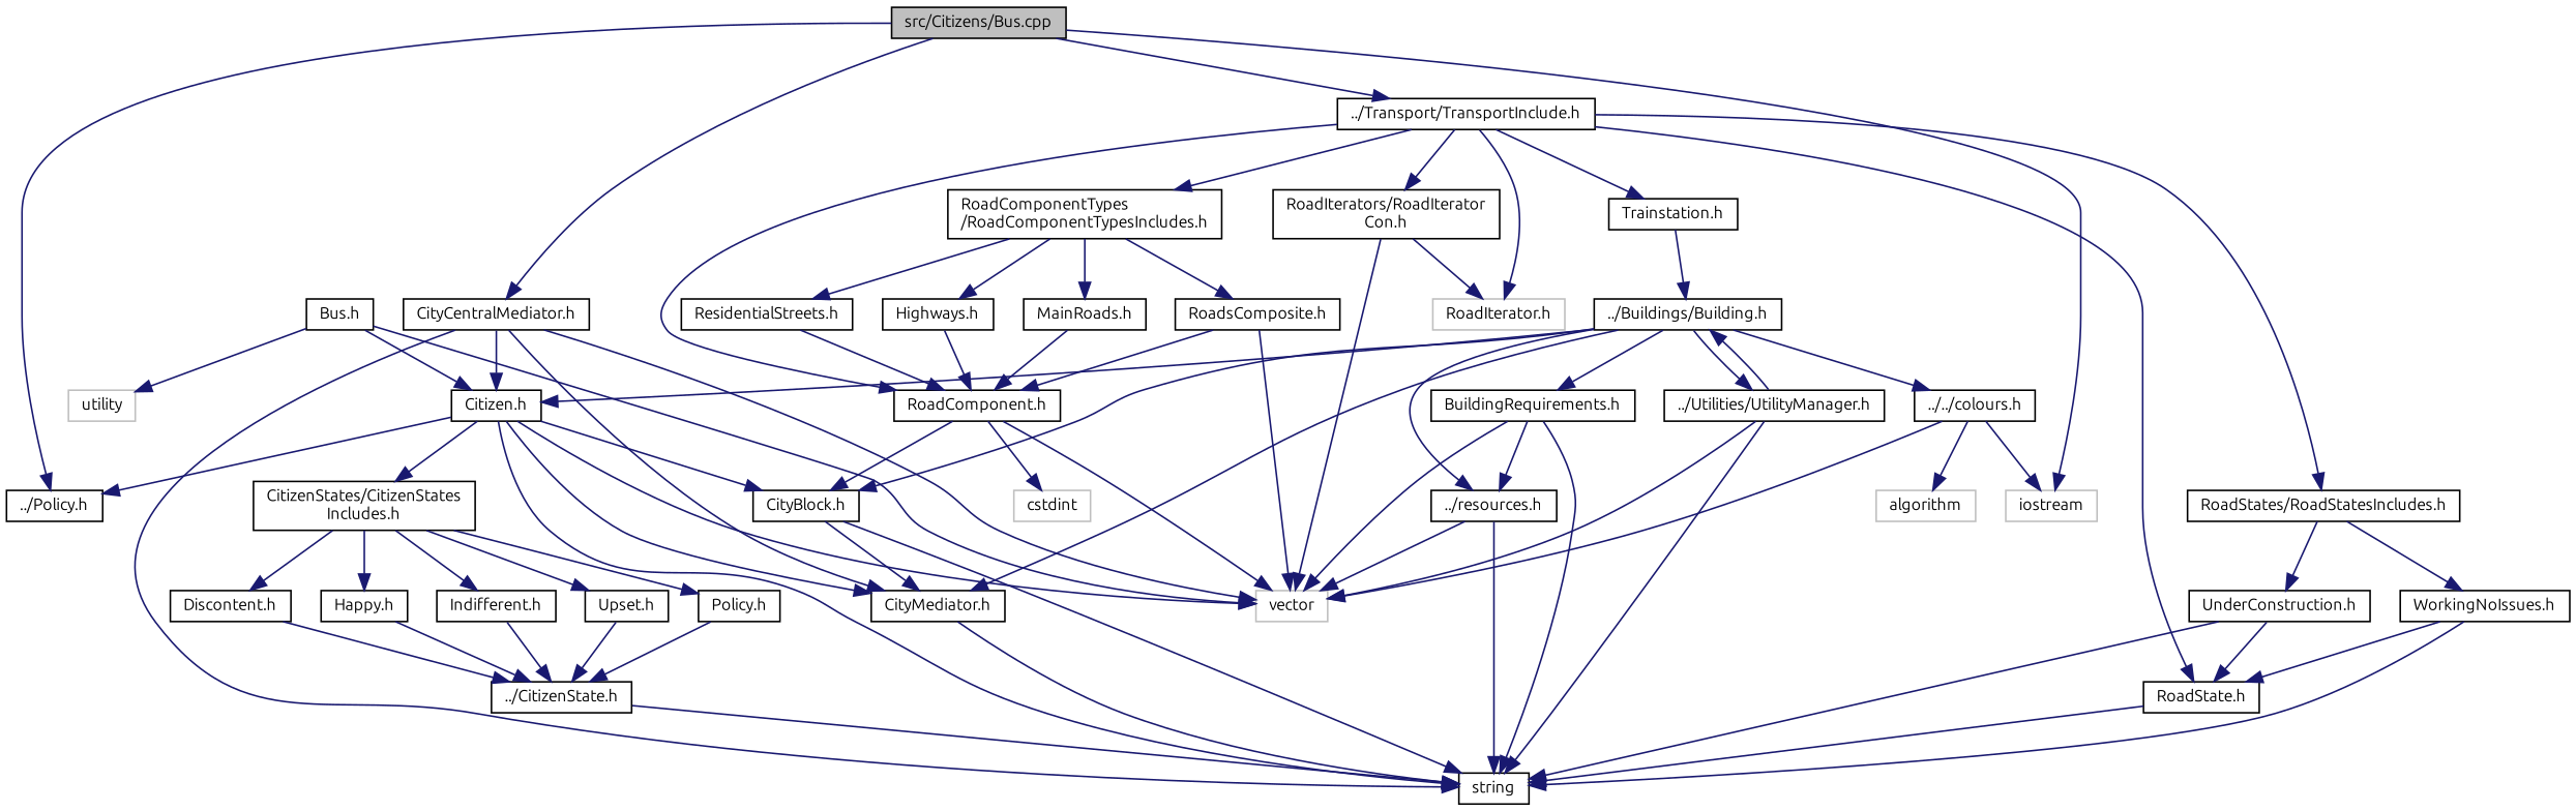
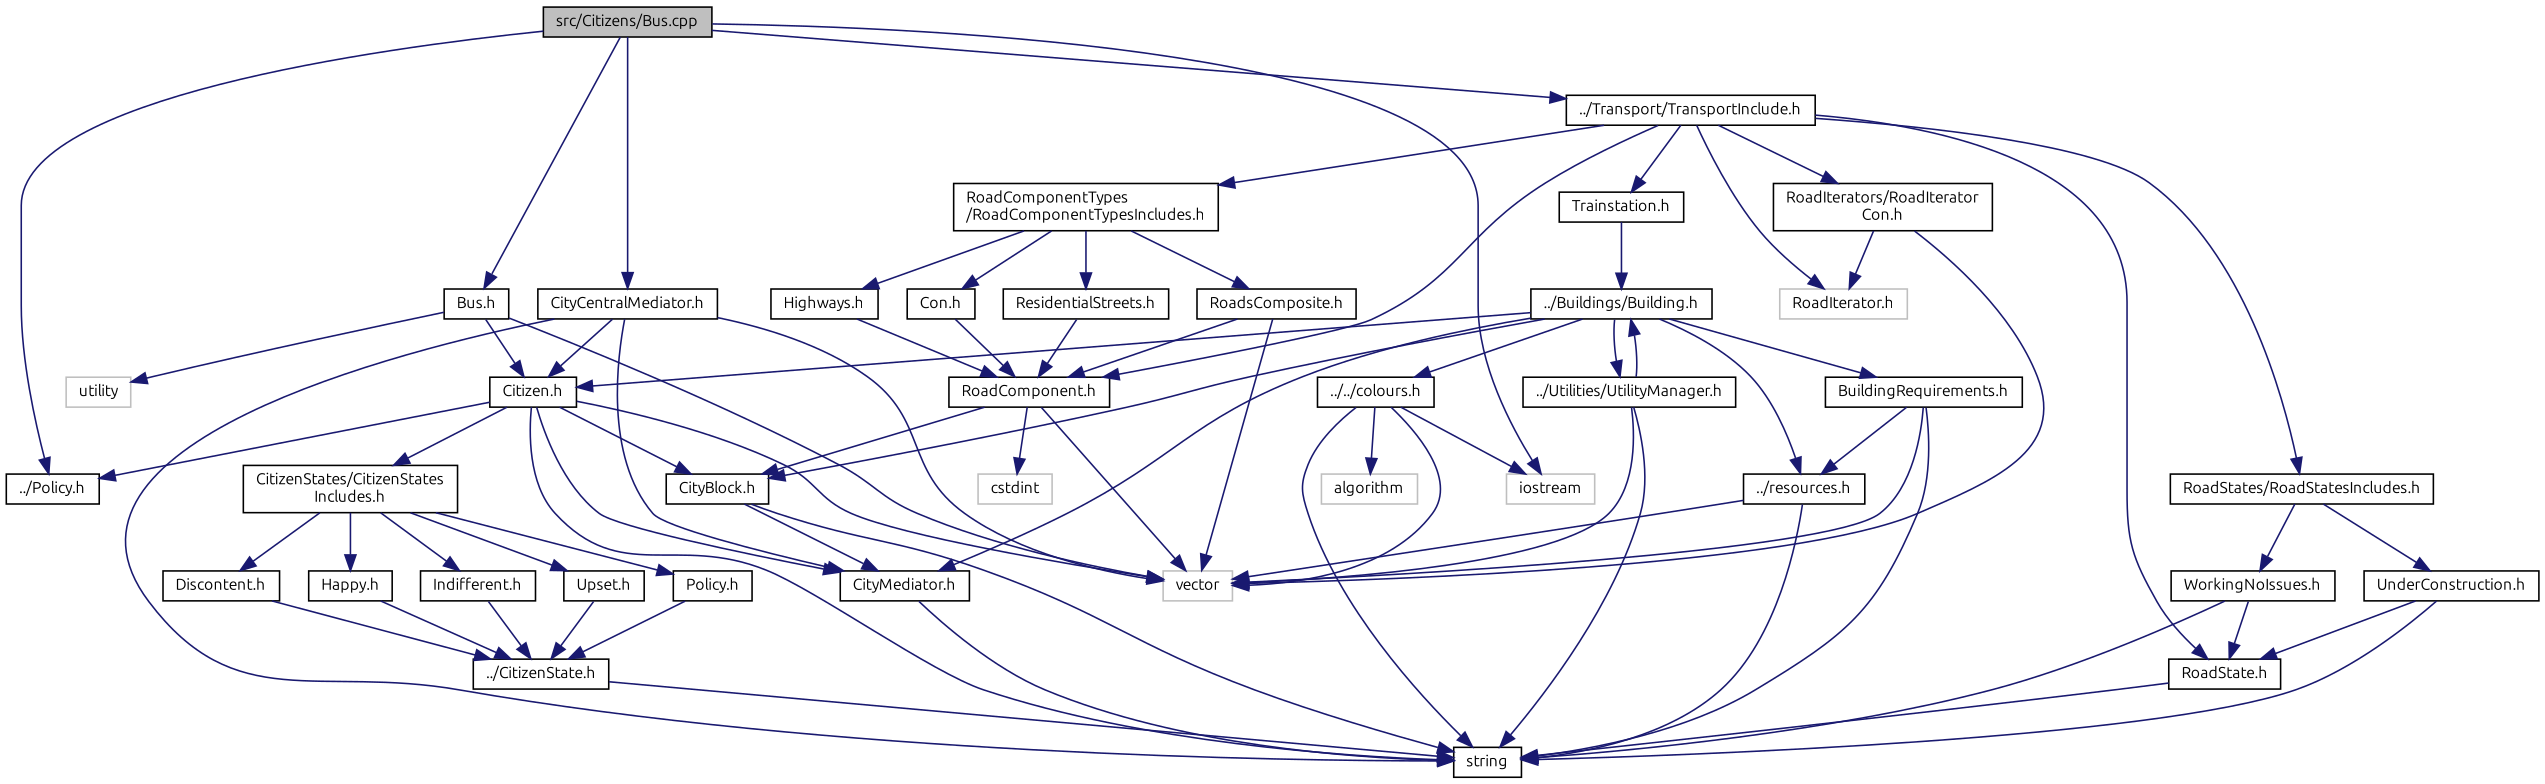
  digraph {
    fontname=Ubuntu
    node [color=black fillcolor=white fontname=Ubuntu fontsize=10 shape=record style=filled]
    edge [color=midnightblue fontname=Ubuntu fontsize=10 labelfontname=Helvetica labelfontsize=10 style=solid]
    n1 [fillcolor=grey75 fontcolor=black height=0.2 label="src/Citizens/Bus.cpp" width=0.4]
    n2 [height=0.2 label="Bus.h" width=0.4]
    n3 [height=0.2 label="../Policy.h" width=0.4]
    n4 [height=0.2 label="CityCentralMediator.h" width=0.4]
    n5 [height=0.2 label="../Transport/TransportInclude.h" width=0.4]
    n6 [color=grey75 height=0.2 label=iostream width=0.4]
    n7 [color=grey75 height=0.2 label=vector width=0.4]
    n8 [color=grey75 height=0.2 label=utility width=0.4]
    n9 [height=0.2 label="Citizen.h" width=0.4]
    n10 [height=0.2 label=string width=0.4]
    n11 [height=0.2 label="CityMediator.h" width=0.4]
    n12 [height=0.2 label="RoadComponent.h" width=0.4]
    n13 [height=0.2 label="RoadComponentTypes\l/RoadComponentTypesIncludes.h" width=0.4]
    n14 [color=grey75 height=0.2 label="RoadIterator.h" width=0.4]
    n15 [height=0.2 label="RoadIterators/RoadIterator\lCon.h" width=0.4]
    n16 [height=0.2 label="RoadState.h" width=0.4]
    n17 [height=0.2 label="RoadStates/RoadStatesIncludes.h" width=0.4]
    n18 [height=0.2 label="Trainstation.h" width=0.4]
    n19 [height=0.2 label="CitizenStates/CitizenStates\lIncludes.h" width=0.4]
    n20 [height=0.2 label="CityBlock.h" width=0.4]
    n21 [height=0.2 label="Policy.h" width=0.4]
    n22 [height=0.2 label="Discontent.h" width=0.4]
    n23 [height=0.2 label="Happy.h" width=0.4]
    n24 [height=0.2 label="Indifferent.h" width=0.4]
    n25 [height=0.2 label="Upset.h" width=0.4]
    n26 [height=0.2 label="../CitizenState.h" width=0.4]
    n27 [color=grey75 height=0.2 label=cstdint width=0.4]
    n28 [height=0.2 label="Highways.h" width=0.4]
-   n29 [height=0.2 label="MainRoads.h" width=0.4]
+   n29 [height=0.2 label="Con.h" width=0.4]
    n30 [height=0.2 label="ResidentialStreets.h" width=0.4]
    n31 [height=0.2 label="RoadsComposite.h" width=0.4]
    n32 [height=0.2 label="UnderConstruction.h" width=0.4]
    n33 [height=0.2 label="WorkingNoIssues.h" width=0.4]
    n34 [height=0.2 label="../Buildings/Building.h" width=0.4]
    n35 [height=0.2 label="../../colours.h" width=0.4]
    n36 [height=0.2 label="../Utilities/UtilityManager.h" width=0.4]
    n37 [height=0.2 label="../resources.h" width=0.4]
    n38 [height=0.2 label="BuildingRequirements.h" width=0.4]
    n39 [color=grey75 height=0.2 label=algorithm width=0.4]
+   n1 -> n2
    n1 -> n3
    n1 -> n4
    n1 -> n5
    n1 -> n6
    n2 -> n7
    n2 -> n8
    n2 -> n9
    n4 -> n7
    n4 -> n9
    n4 -> n10
    n4 -> n11
    n5 -> n12
    n5 -> n13
    n5 -> n14
    n5 -> n15
    n5 -> n16
    n5 -> n17
    n5 -> n18
    n9 -> n3
    n9 -> n7
    n9 -> n10
    n9 -> n11
    n9 -> n19
    n9 -> n20
    n11 -> n10
    n12 -> n7
    n12 -> n20
    n12 -> n27
    n13 -> n28
    n13 -> n29
    n13 -> n30
    n13 -> n31
    n15 -> n7
    n15 -> n14
    n16 -> n10
    n17 -> n32
    n17 -> n33
    n18 -> n34
    n19 -> n21
    n19 -> n22
    n19 -> n23
    n19 -> n24
    n19 -> n25
    n20 -> n10
    n20 -> n11
    n21 -> n26
    n22 -> n26
    n23 -> n26
    n24 -> n26
    n25 -> n26
    n26 -> n10
    n28 -> n12
    n29 -> n12
    n30 -> n12
    n31 -> n7
    n31 -> n12
    n32 -> n10
    n32 -> n16
    n33 -> n10
    n33 -> n16
    n34 -> n9
    n34 -> n11
    n34 -> n20
    n34 -> n35
    n34 -> n36
    n34 -> n37
    n34 -> n38
    n35 -> n6
    n35 -> n7
+   n35 -> n10
    n35 -> n39
    n36 -> n7
    n36 -> n10
    n36 -> n34
    n37 -> n7
    n37 -> n10
    n38 -> n7
    n38 -> n10
    n38 -> n37
  }
